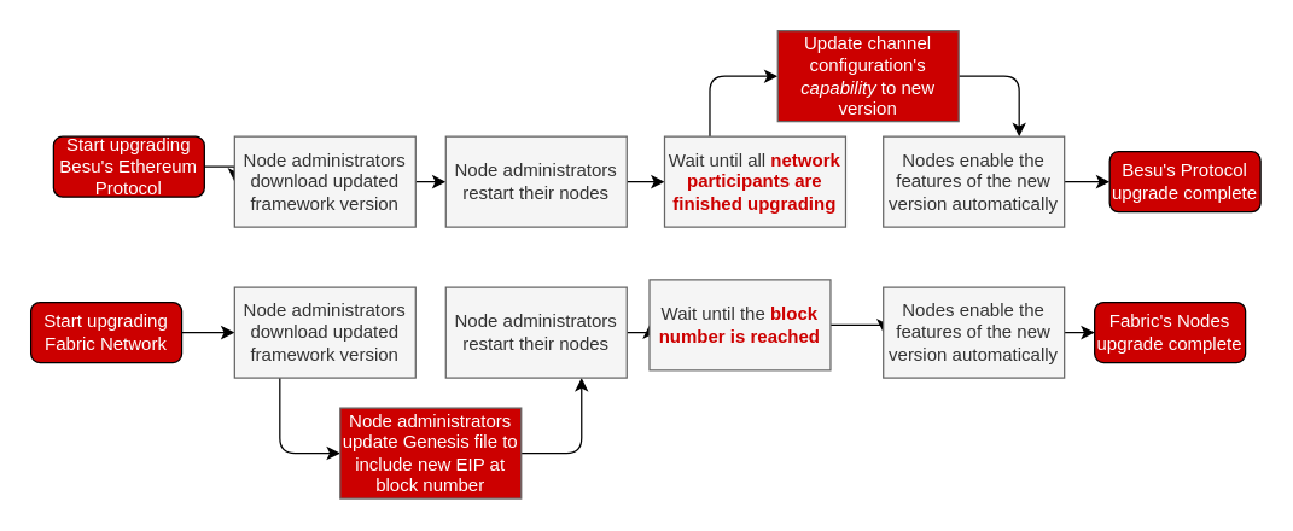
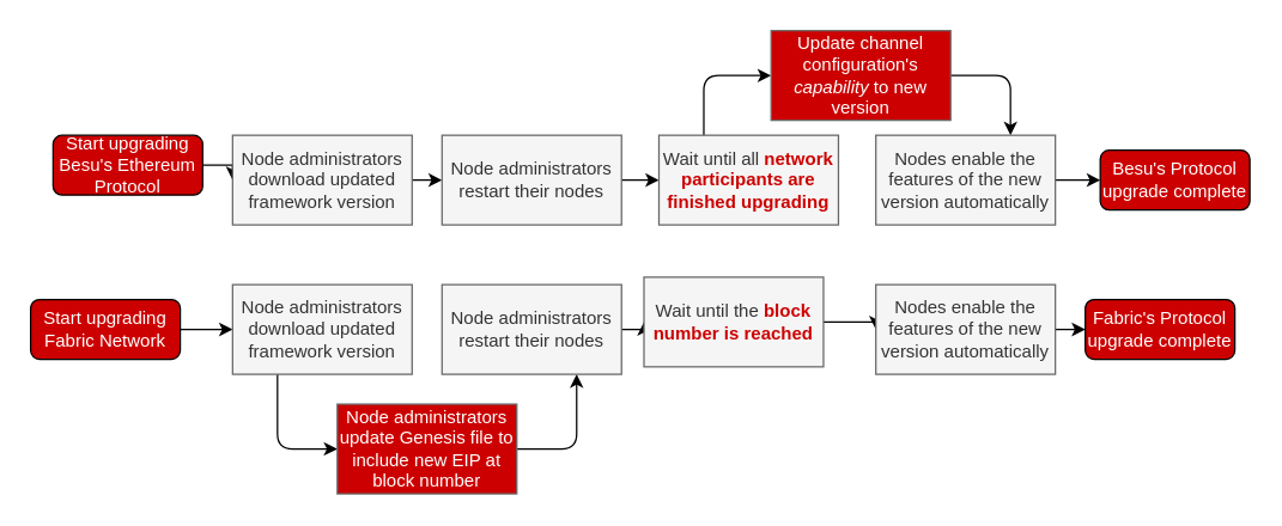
  <mxCell id="0" />
  <mxCell id="1" parent="0" />
  <mxCell id="2" style="edgeStyle=orthogonalEdgeStyle;rounded=0;orthogonalLoop=1;jettySize=auto;html=1;exitX=1;exitY=0.5;exitDx=0;exitDy=0;entryX=0;entryY=0.5;entryDx=0;entryDy=0;fontColor=#FFFFFF;" parent="1" source="3" target="7" edge="1"><mxGeometry relative="1" as="geometry" /></mxCell>
  <mxCell id="3" value="Start upgrading Besu's Ethereum Protocol" style="rounded=1;whiteSpace=wrap;html=1;fillColor=#CC0000;fontColor=#FFFFFF;" parent="1" vertex="1"><mxGeometry x="35" y="90" width="100" height="40" as="geometry" /></mxCell>
  <mxCell id="4" style="edgeStyle=orthogonalEdgeStyle;rounded=0;orthogonalLoop=1;jettySize=auto;html=1;exitX=1;exitY=0.5;exitDx=0;exitDy=0;entryX=0;entryY=0.5;entryDx=0;entryDy=0;fontColor=#FFFFFF;" parent="1" source="5" target="9" edge="1"><mxGeometry relative="1" as="geometry" /></mxCell>
  <mxCell id="5" value="Start upgrading Fabric Network" style="rounded=1;whiteSpace=wrap;html=1;fontColor=#FFFFFF;fillColor=#CC0000;" parent="1" vertex="1"><mxGeometry x="20" y="200" width="100" height="40" as="geometry" /></mxCell>
  <mxCell id="6" style="edgeStyle=orthogonalEdgeStyle;rounded=0;orthogonalLoop=1;jettySize=auto;html=1;exitX=1;exitY=0.5;exitDx=0;exitDy=0;entryX=0;entryY=0.5;entryDx=0;entryDy=0;fontColor=#FFFFFF;" parent="1" source="7" target="11" edge="1"><mxGeometry relative="1" as="geometry"><mxPoint x="335" y="120" as="targetPoint" /></mxGeometry></mxCell>
  <mxCell id="7" value="Node administrators download updated framework version" style="rounded=0;whiteSpace=wrap;html=1;fillColor=#f5f5f5;strokeColor=#666666;fontColor=#333333;" parent="1" vertex="1"><mxGeometry x="155" y="90" width="120" height="60" as="geometry" /></mxCell>
  <mxCell id="8" style="edgeStyle=orthogonalEdgeStyle;rounded=1;orthogonalLoop=1;jettySize=auto;html=1;exitX=0.25;exitY=1;exitDx=0;exitDy=0;entryX=0;entryY=0.5;entryDx=0;entryDy=0;strokeColor=#000000;strokeWidth=1;fontSize=13;fontColor=#FFFFFF;" edge="1" parent="1" source="9" target="17"><mxGeometry relative="1" as="geometry" /></mxCell>
  <mxCell id="9" value="Node administrators download updated framework version" style="rounded=0;whiteSpace=wrap;html=1;fillColor=#f5f5f5;strokeColor=#666666;fontColor=#333333;" parent="1" vertex="1"><mxGeometry x="155" y="190" width="120" height="60" as="geometry" /></mxCell>
  <mxCell id="10" style="edgeStyle=orthogonalEdgeStyle;rounded=0;orthogonalLoop=1;jettySize=auto;html=1;exitX=1;exitY=0.5;exitDx=0;exitDy=0;entryX=0;entryY=0.5;entryDx=0;entryDy=0;fontColor=#FFFFFF;" parent="1" source="11" target="13" edge="1"><mxGeometry relative="1" as="geometry" /></mxCell>
  <mxCell id="11" value="Node administrators restart their nodes" style="rounded=0;whiteSpace=wrap;html=1;fillColor=#f5f5f5;strokeColor=#666666;fontColor=#333333;" parent="1" vertex="1"><mxGeometry x="295" y="90" width="120" height="60" as="geometry" /></mxCell>
  <mxCell id="12" style="edgeStyle=orthogonalEdgeStyle;rounded=1;orthogonalLoop=1;jettySize=auto;html=1;exitX=0.25;exitY=0;exitDx=0;exitDy=0;entryX=0;entryY=0.5;entryDx=0;entryDy=0;strokeColor=#000000;strokeWidth=1;fontSize=13;fontColor=#FFFFFF;" edge="1" parent="1" source="13" target="15"><mxGeometry relative="1" as="geometry" /></mxCell>
  <mxCell id="13" value="Wait until all &lt;b&gt;&lt;font color=&quot;#cc0000&quot;&gt;network participants are finished upgrading&lt;/font&gt;&lt;/b&gt;" style="rounded=0;whiteSpace=wrap;html=1;fillColor=#f5f5f5;strokeColor=#666666;fontColor=#333333;" parent="1" vertex="1"><mxGeometry x="440" y="90" width="120" height="60" as="geometry" /></mxCell>
  <mxCell id="14" style="edgeStyle=orthogonalEdgeStyle;rounded=1;orthogonalLoop=1;jettySize=auto;html=1;exitX=1;exitY=0.5;exitDx=0;exitDy=0;entryX=0.75;entryY=0;entryDx=0;entryDy=0;strokeColor=#000000;strokeWidth=1;fontSize=13;fontColor=#FFFFFF;" edge="1" parent="1" source="15" target="23"><mxGeometry relative="1" as="geometry" /></mxCell>
  <mxCell id="15" value="Update channel configuration's &lt;i&gt;capability&lt;/i&gt;&amp;nbsp;to new version" style="rounded=0;whiteSpace=wrap;html=1;strokeColor=#666666;fillColor=#CC0000;fontColor=#FFFFFF;" parent="1" vertex="1"><mxGeometry x="515" y="20" width="120" height="60" as="geometry" /></mxCell>
  <mxCell id="16" style="edgeStyle=orthogonalEdgeStyle;rounded=1;orthogonalLoop=1;jettySize=auto;html=1;exitX=1;exitY=0.5;exitDx=0;exitDy=0;entryX=0.75;entryY=1;entryDx=0;entryDy=0;strokeColor=#000000;strokeWidth=1;fontSize=13;fontColor=#FFFFFF;" edge="1" parent="1" source="17" target="19"><mxGeometry relative="1" as="geometry" /></mxCell>
  <mxCell id="17" value="Node administrators update Genesis file to include new EIP at block number" style="rounded=0;whiteSpace=wrap;html=1;strokeColor=#666666;fillColor=#CC0000;fontColor=#FFFFFF;" parent="1" vertex="1"><mxGeometry x="225" y="270" width="120" height="60" as="geometry" /></mxCell>
  <mxCell id="18" style="edgeStyle=orthogonalEdgeStyle;rounded=0;orthogonalLoop=1;jettySize=auto;html=1;exitX=1;exitY=0.5;exitDx=0;exitDy=0;entryX=0;entryY=0.5;entryDx=0;entryDy=0;fontColor=#FFFFFF;" parent="1" source="19" target="21" edge="1"><mxGeometry relative="1" as="geometry" /></mxCell>
  <mxCell id="19" value="Node administrators restart their nodes" style="rounded=0;whiteSpace=wrap;html=1;fillColor=#f5f5f5;strokeColor=#666666;fontColor=#333333;" parent="1" vertex="1"><mxGeometry x="295" y="190" width="120" height="60" as="geometry" /></mxCell>
  <mxCell id="20" style="edgeStyle=orthogonalEdgeStyle;rounded=0;orthogonalLoop=1;jettySize=auto;html=1;exitX=1;exitY=0.5;exitDx=0;exitDy=0;entryX=0;entryY=0.5;entryDx=0;entryDy=0;fontColor=#FFFFFF;" parent="1" source="21" target="25" edge="1"><mxGeometry relative="1" as="geometry" /></mxCell>
  <mxCell id="21" value="Wait until the &lt;b&gt;&lt;font color=&quot;#cc0000&quot;&gt;block number is reached&lt;/font&gt;&lt;/b&gt;" style="rounded=0;whiteSpace=wrap;html=1;fillColor=#f5f5f5;strokeColor=#666666;fontColor=#333333;" parent="1" vertex="1"><mxGeometry x="430" y="185" width="120" height="60" as="geometry" /></mxCell>
  <mxCell id="22" style="edgeStyle=orthogonalEdgeStyle;rounded=0;orthogonalLoop=1;jettySize=auto;html=1;exitX=1;exitY=0.5;exitDx=0;exitDy=0;entryX=0;entryY=0.5;entryDx=0;entryDy=0;fontColor=#FFFFFF;" parent="1" source="23" target="26" edge="1"><mxGeometry relative="1" as="geometry" /></mxCell>
  <mxCell id="23" value="Nodes enable the features of the new version automatically" style="rounded=0;whiteSpace=wrap;html=1;fillColor=#f5f5f5;strokeColor=#666666;fontColor=#333333;" parent="1" vertex="1"><mxGeometry x="585" y="90" width="120" height="60" as="geometry" /></mxCell>
  <mxCell id="24" style="edgeStyle=orthogonalEdgeStyle;rounded=0;orthogonalLoop=1;jettySize=auto;html=1;exitX=1;exitY=0.5;exitDx=0;exitDy=0;entryX=0;entryY=0.5;entryDx=0;entryDy=0;fontColor=#FFFFFF;" parent="1" source="25" target="27" edge="1"><mxGeometry relative="1" as="geometry" /></mxCell>
  <mxCell id="25" value="Nodes enable the features of the new version automatically" style="rounded=0;whiteSpace=wrap;html=1;fillColor=#f5f5f5;strokeColor=#666666;fontColor=#333333;" parent="1" vertex="1"><mxGeometry x="585" y="190" width="120" height="60" as="geometry" /></mxCell>
  <mxCell id="26" value="Besu's Protocol upgrade complete" style="rounded=1;whiteSpace=wrap;html=1;fontColor=#FFFFFF;fillColor=#CC0000;" parent="1" vertex="1"><mxGeometry x="735" y="100" width="100" height="40" as="geometry" /></mxCell>
- <mxCell id="27" value="Fabric's Nodes upgrade complete" style="rounded=1;whiteSpace=wrap;html=1;fontColor=#FFFFFF;fillColor=#CC0000;" parent="1" vertex="1"><mxGeometry x="725" y="200" width="100" height="40" as="geometry" /></mxCell>
+ <mxCell id="27" value="Fabric's Protocol upgrade complete" style="rounded=1;whiteSpace=wrap;html=1;fontColor=#FFFFFF;fillColor=#CC0000;" parent="1" vertex="1"><mxGeometry x="725" y="200" width="100" height="40" as="geometry" /></mxCell>
